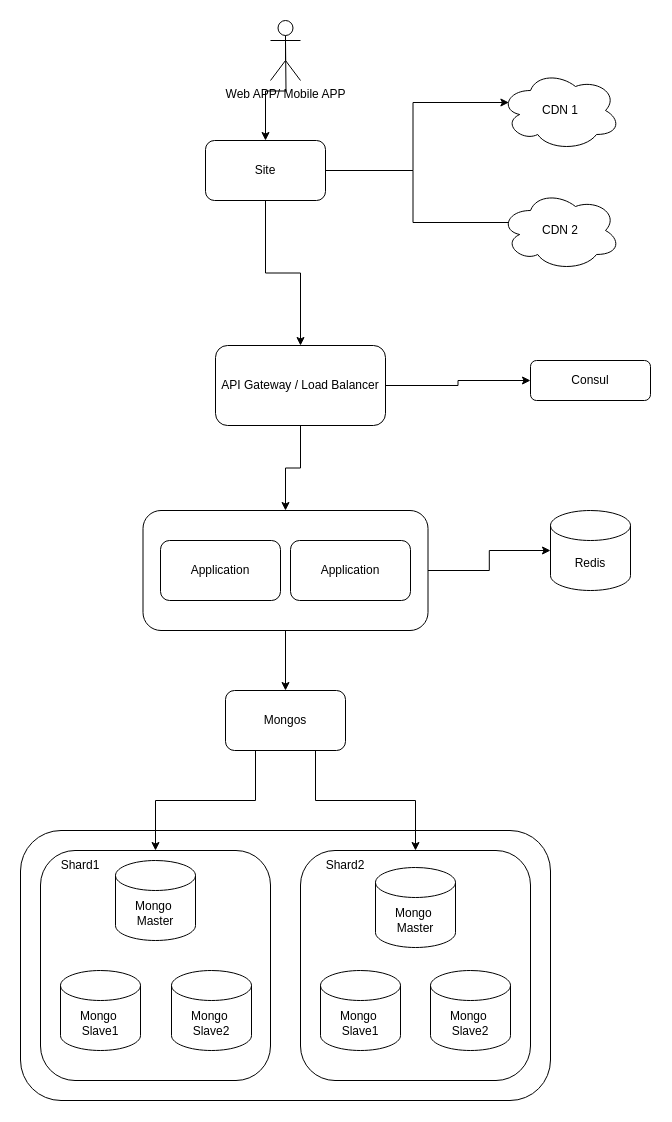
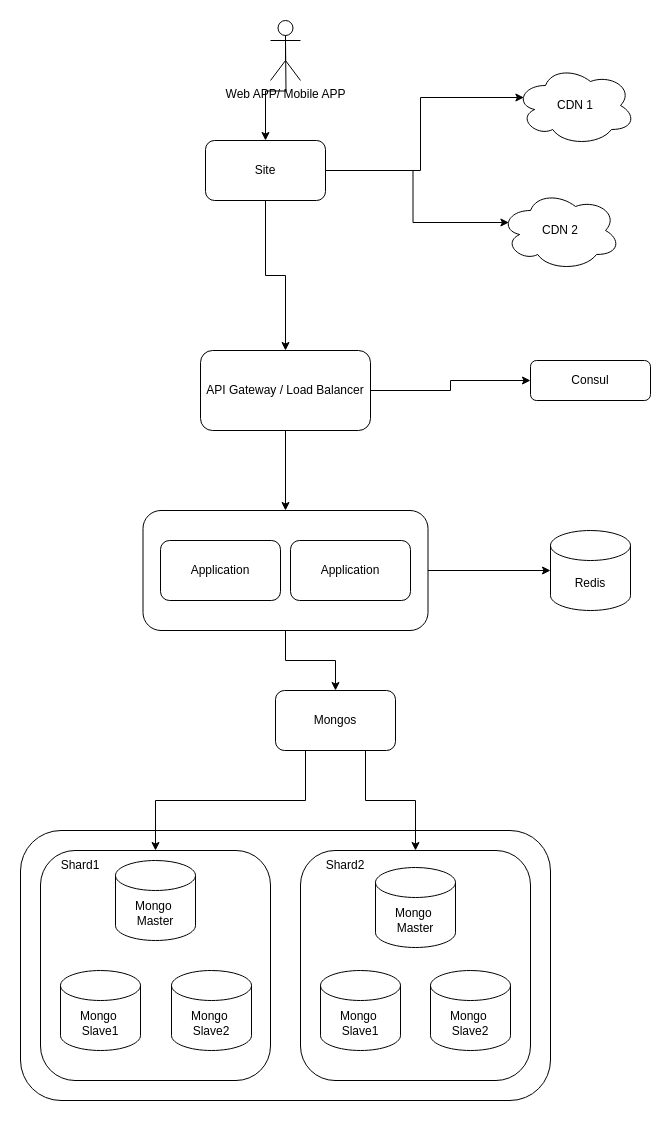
  <mxCell id="0" />
  <mxCell id="1" parent="0" />
  <mxCell id="2" style="edgeStyle=orthogonalEdgeStyle;rounded=0;orthogonalLoop=1;jettySize=auto;html=1;entryX=0.5;entryY=0;entryDx=0;entryDy=0;" parent="1" target="27" edge="1"><mxGeometry relative="1" as="geometry"><mxPoint x="285" y="40" as="sourcePoint" /></mxGeometry></mxCell>
  <mxCell id="3" value="Web APP/ Mobile APP" style="shape=umlActor;verticalLabelPosition=bottom;verticalAlign=top;html=1;outlineConnect=0;" parent="1" vertex="1"><mxGeometry x="270" y="20" width="30" height="60" as="geometry" /></mxCell>
  <mxCell id="4" style="edgeStyle=orthogonalEdgeStyle;rounded=0;orthogonalLoop=1;jettySize=auto;html=1;entryX=0;entryY=0.5;entryDx=0;entryDy=0;" parent="1" source="6" target="7" edge="1"><mxGeometry relative="1" as="geometry" /></mxCell>
  <mxCell id="5" style="edgeStyle=orthogonalEdgeStyle;rounded=0;orthogonalLoop=1;jettySize=auto;html=1;entryX=0.5;entryY=0;entryDx=0;entryDy=0;" parent="1" source="6" target="10" edge="1"><mxGeometry relative="1" as="geometry" /></mxCell>
- <mxCell id="6" value="API Gateway / Load Balancer" style="rounded=1;whiteSpace=wrap;html=1;" parent="1" vertex="1"><mxGeometry x="215" y="345" width="170" height="80" as="geometry" /></mxCell>
+ <mxCell id="6" value="API Gateway / Load Balancer" style="rounded=1;whiteSpace=wrap;html=1;" parent="1" vertex="1"><mxGeometry x="200" y="350" width="170" height="80" as="geometry" /></mxCell>
  <mxCell id="7" value="Consul" style="rounded=1;whiteSpace=wrap;html=1;" parent="1" vertex="1"><mxGeometry x="530" y="360" width="120" height="40" as="geometry" /></mxCell>
  <mxCell id="8" style="edgeStyle=orthogonalEdgeStyle;rounded=0;orthogonalLoop=1;jettySize=auto;html=1;entryX=0;entryY=0.5;entryDx=0;entryDy=0;entryPerimeter=0;" parent="1" source="10" target="13" edge="1"><mxGeometry relative="1" as="geometry"><mxPoint x="600" y="570" as="targetPoint" /></mxGeometry></mxCell>
  <mxCell id="9" style="edgeStyle=orthogonalEdgeStyle;rounded=0;orthogonalLoop=1;jettySize=auto;html=1;entryX=0.5;entryY=0;entryDx=0;entryDy=0;" parent="1" source="10" target="22" edge="1"><mxGeometry relative="1" as="geometry" /></mxCell>
  <mxCell id="10" value="" style="rounded=1;whiteSpace=wrap;html=1;" parent="1" vertex="1"><mxGeometry x="142.5" y="510" width="285" height="120" as="geometry" /></mxCell>
  <mxCell id="11" value="Application" style="rounded=1;whiteSpace=wrap;html=1;" parent="1" vertex="1"><mxGeometry x="160" y="540" width="120" height="60" as="geometry" /></mxCell>
  <mxCell id="12" value="Application" style="rounded=1;whiteSpace=wrap;html=1;" parent="1" vertex="1"><mxGeometry x="290" y="540" width="120" height="60" as="geometry" /></mxCell>
- <mxCell id="13" value="Redis" style="shape=cylinder3;whiteSpace=wrap;html=1;boundedLbl=1;backgroundOutline=1;size=15;" parent="1" vertex="1"><mxGeometry x="550" y="510" width="80" height="80" as="geometry" /></mxCell>
+ <mxCell id="13" value="Redis" style="shape=cylinder3;whiteSpace=wrap;html=1;boundedLbl=1;backgroundOutline=1;size=15;" parent="1" vertex="1"><mxGeometry x="550" y="530" width="80" height="80" as="geometry" /></mxCell>
  <mxCell id="14" value="" style="rounded=1;whiteSpace=wrap;html=1;" parent="1" vertex="1"><mxGeometry x="20" y="830" width="530" height="270" as="geometry" /></mxCell>
  <mxCell id="15" value="" style="rounded=1;whiteSpace=wrap;html=1;" parent="1" vertex="1"><mxGeometry x="40" y="850" width="230" height="230" as="geometry" /></mxCell>
  <mxCell id="16" value="" style="rounded=1;whiteSpace=wrap;html=1;" parent="1" vertex="1"><mxGeometry x="300" y="850" width="230" height="230" as="geometry" /></mxCell>
  <mxCell id="17" value="Mongo&amp;nbsp;&lt;div&gt;Master&lt;/div&gt;" style="shape=cylinder3;whiteSpace=wrap;html=1;boundedLbl=1;backgroundOutline=1;size=15;" parent="1" vertex="1"><mxGeometry x="115" y="860" width="80" height="80" as="geometry" /></mxCell>
  <mxCell id="18" value="Mongo&amp;nbsp;&lt;div&gt;Slave1&lt;/div&gt;" style="shape=cylinder3;whiteSpace=wrap;html=1;boundedLbl=1;backgroundOutline=1;size=15;" parent="1" vertex="1"><mxGeometry x="60" y="970" width="80" height="80" as="geometry" /></mxCell>
  <mxCell id="19" value="Mongo&amp;nbsp;&lt;div&gt;Slave2&lt;/div&gt;" style="shape=cylinder3;whiteSpace=wrap;html=1;boundedLbl=1;backgroundOutline=1;size=15;" parent="1" vertex="1"><mxGeometry x="171" y="970" width="80" height="80" as="geometry" /></mxCell>
  <mxCell id="20" style="edgeStyle=orthogonalEdgeStyle;rounded=0;orthogonalLoop=1;jettySize=auto;html=1;exitX=0.25;exitY=1;exitDx=0;exitDy=0;entryX=0.5;entryY=0;entryDx=0;entryDy=0;" parent="1" source="22" target="15" edge="1"><mxGeometry relative="1" as="geometry" /></mxCell>
  <mxCell id="21" style="edgeStyle=orthogonalEdgeStyle;rounded=0;orthogonalLoop=1;jettySize=auto;html=1;exitX=0.75;exitY=1;exitDx=0;exitDy=0;entryX=0.5;entryY=0;entryDx=0;entryDy=0;" parent="1" source="22" target="16" edge="1"><mxGeometry relative="1" as="geometry" /></mxCell>
- <mxCell id="22" value="Mongos" style="rounded=1;whiteSpace=wrap;html=1;" parent="1" vertex="1"><mxGeometry x="225" y="690" width="120" height="60" as="geometry" /></mxCell>
+ <mxCell id="22" value="Mongos" style="rounded=1;whiteSpace=wrap;html=1;" parent="1" vertex="1"><mxGeometry x="275" y="690" width="120" height="60" as="geometry" /></mxCell>
  <mxCell id="23" value="Mongo&amp;nbsp;&lt;div&gt;Master&lt;/div&gt;" style="shape=cylinder3;whiteSpace=wrap;html=1;boundedLbl=1;backgroundOutline=1;size=15;" parent="1" vertex="1"><mxGeometry x="375" y="867" width="80" height="80" as="geometry" /></mxCell>
  <mxCell id="24" value="Mongo&amp;nbsp;&lt;div&gt;Slave1&lt;/div&gt;" style="shape=cylinder3;whiteSpace=wrap;html=1;boundedLbl=1;backgroundOutline=1;size=15;" parent="1" vertex="1"><mxGeometry x="320" y="970" width="80" height="80" as="geometry" /></mxCell>
  <mxCell id="25" value="Mongo&amp;nbsp;&lt;div&gt;Slave2&lt;/div&gt;" style="shape=cylinder3;whiteSpace=wrap;html=1;boundedLbl=1;backgroundOutline=1;size=15;" parent="1" vertex="1"><mxGeometry x="430" y="970" width="80" height="80" as="geometry" /></mxCell>
  <mxCell id="26" style="edgeStyle=orthogonalEdgeStyle;rounded=0;orthogonalLoop=1;jettySize=auto;html=1;exitX=0.5;exitY=1;exitDx=0;exitDy=0;entryX=0.5;entryY=0;entryDx=0;entryDy=0;" parent="1" source="27" target="6" edge="1"><mxGeometry relative="1" as="geometry" /></mxCell>
  <mxCell id="27" value="Site" style="rounded=1;whiteSpace=wrap;html=1;" parent="1" vertex="1"><mxGeometry x="205" y="140" width="120" height="60" as="geometry" /></mxCell>
  <mxCell id="28" value="Shard1" style="text;html=1;align=center;verticalAlign=middle;whiteSpace=wrap;rounded=0;" parent="1" vertex="1"><mxGeometry x="50" y="850" width="60" height="30" as="geometry" /></mxCell>
  <mxCell id="29" value="Shard2" style="text;html=1;align=center;verticalAlign=middle;whiteSpace=wrap;rounded=0;" parent="1" vertex="1"><mxGeometry x="315" y="850" width="60" height="30" as="geometry" /></mxCell>
- <mxCell id="30" value="CDN 1" style="ellipse;shape=cloud;whiteSpace=wrap;html=1;" parent="1" vertex="1"><mxGeometry x="500" y="70" width="120" height="80" as="geometry" /></mxCell>
+ <mxCell id="30" value="CDN 1" style="ellipse;shape=cloud;whiteSpace=wrap;html=1;" parent="1" vertex="1"><mxGeometry x="515" y="65" width="120" height="80" as="geometry" /></mxCell>
  <mxCell id="31" value="CDN 2" style="ellipse;shape=cloud;whiteSpace=wrap;html=1;" parent="1" vertex="1"><mxGeometry x="500" y="190" width="120" height="80" as="geometry" /></mxCell>
  <mxCell id="32" style="edgeStyle=orthogonalEdgeStyle;rounded=0;orthogonalLoop=1;jettySize=auto;html=1;entryX=0.07;entryY=0.4;entryDx=0;entryDy=0;entryPerimeter=0;" parent="1" source="27" target="30" edge="1"><mxGeometry relative="1" as="geometry" /></mxCell>
- <mxCell id="33" style="edgeStyle=orthogonalEdgeStyle;rounded=0;orthogonalLoop=1;jettySize=auto;html=1;exitX=1;exitY=0.5;exitDx=0;exitDy=0;entryX=0.07;entryY=0.4;entryDx=0;entryDy=0;entryPerimeter=0;endArrow=none;" parent="1" source="27" target="31" edge="1"><mxGeometry relative="1" as="geometry" /></mxCell>
+ <mxCell id="33" style="edgeStyle=orthogonalEdgeStyle;rounded=0;orthogonalLoop=1;jettySize=auto;html=1;exitX=1;exitY=0.5;exitDx=0;exitDy=0;entryX=0.07;entryY=0.4;entryDx=0;entryDy=0;entryPerimeter=0;" parent="1" source="27" target="31" edge="1"><mxGeometry relative="1" as="geometry" /></mxCell>
